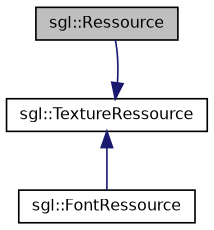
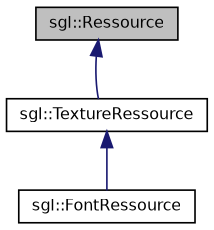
  digraph {
    fontname="DejaVu Sans"
    node [color=black fillcolor=white fontname="DejaVu Sans" fontsize=10 shape=record style=filled]
    edge [color=midnightblue dir=back fontname="DejaVu Sans" fontsize=10 labelfontname=Helvetica labelfontsize=10 style=solid]
    n1 [fillcolor=grey75 fontcolor=black height=0.2 label="sgl::Ressource" width=0.4]
    n2 [height=0.2 label="sgl::TextureRessource" width=0.4]
    n3 [height=0.2 label="sgl::FontRessource" width=0.4]
-   n2 -> n1
+   n1 -> n2
    n2 -> n3
  }
